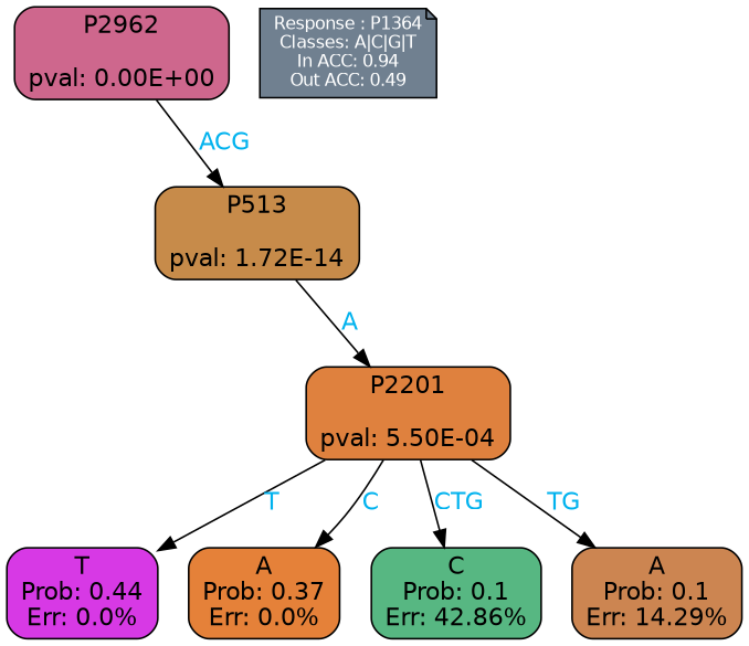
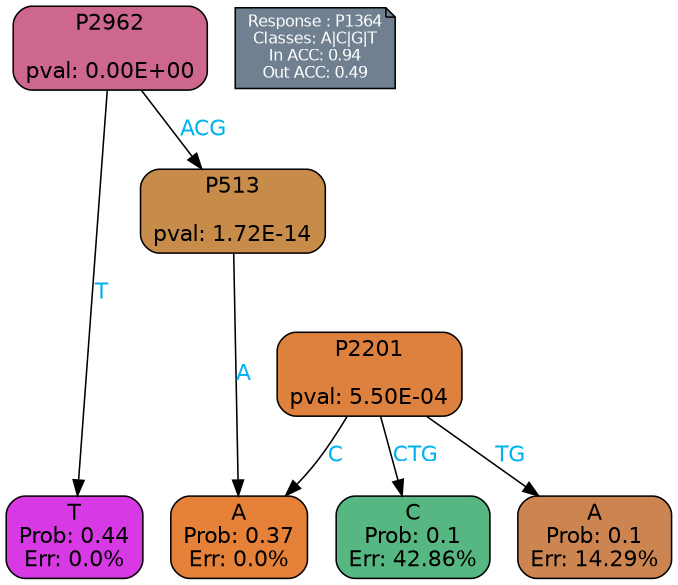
  digraph {
    ranksep=equally
    splines=polylines
    node [color=black fontname=helvetica shape=box style="filled, rounded"]
    edge [fontcolor=deepskyblue2 fontname=helvetica]
    n1 [fillcolor="#cc8551" label="A\nProb: 0.1\nErr: 14.29%"]
    n2 [fillcolor="#e58139" label="A\nProb: 0.37\nErr: 0.0%"]
    n3 [fillcolor="#57b782" label="C\nProb: 0.1\nErr: 42.86%"]
    n4 [fillcolor="#d739e5" label="T\nProb: 0.44\nErr: 0.0%"]
    n5 [align=left fillcolor=slategray fontcolor=white fontsize=10 label="Response : P1364\nClasses: A|C|G|T\nIn ACC: 0.94\nOut ACC: 0.49\n" shape=note style=filled]
    n6 [fillcolor="#ce678d" label="P2962\n\npval: 0.00E+00"]
    n7 [fillcolor="#c78b4a" label="P513\n\npval: 1.72E-14"]
    n8 [fillcolor="#df813e" label="P2201\n\npval: 5.50E-04"]
    subgraph sub_1 {
      rank=same
      n1
      n2
      n3
      n4
    }
    subgraph sub_2 {
      rank=same
      n5
      n6
    }
-   n8 -> n4 [label=T]
+   n6 -> n4 [label=T]
    n6 -> n7 [label=ACG]
-   n7 -> n8 [label=A]
+   n7 -> n2 [label=A]
    n8 -> n1 [label=TG]
    n8 -> n2 [label=C]
    n8 -> n3 [label=CTG]
  }
